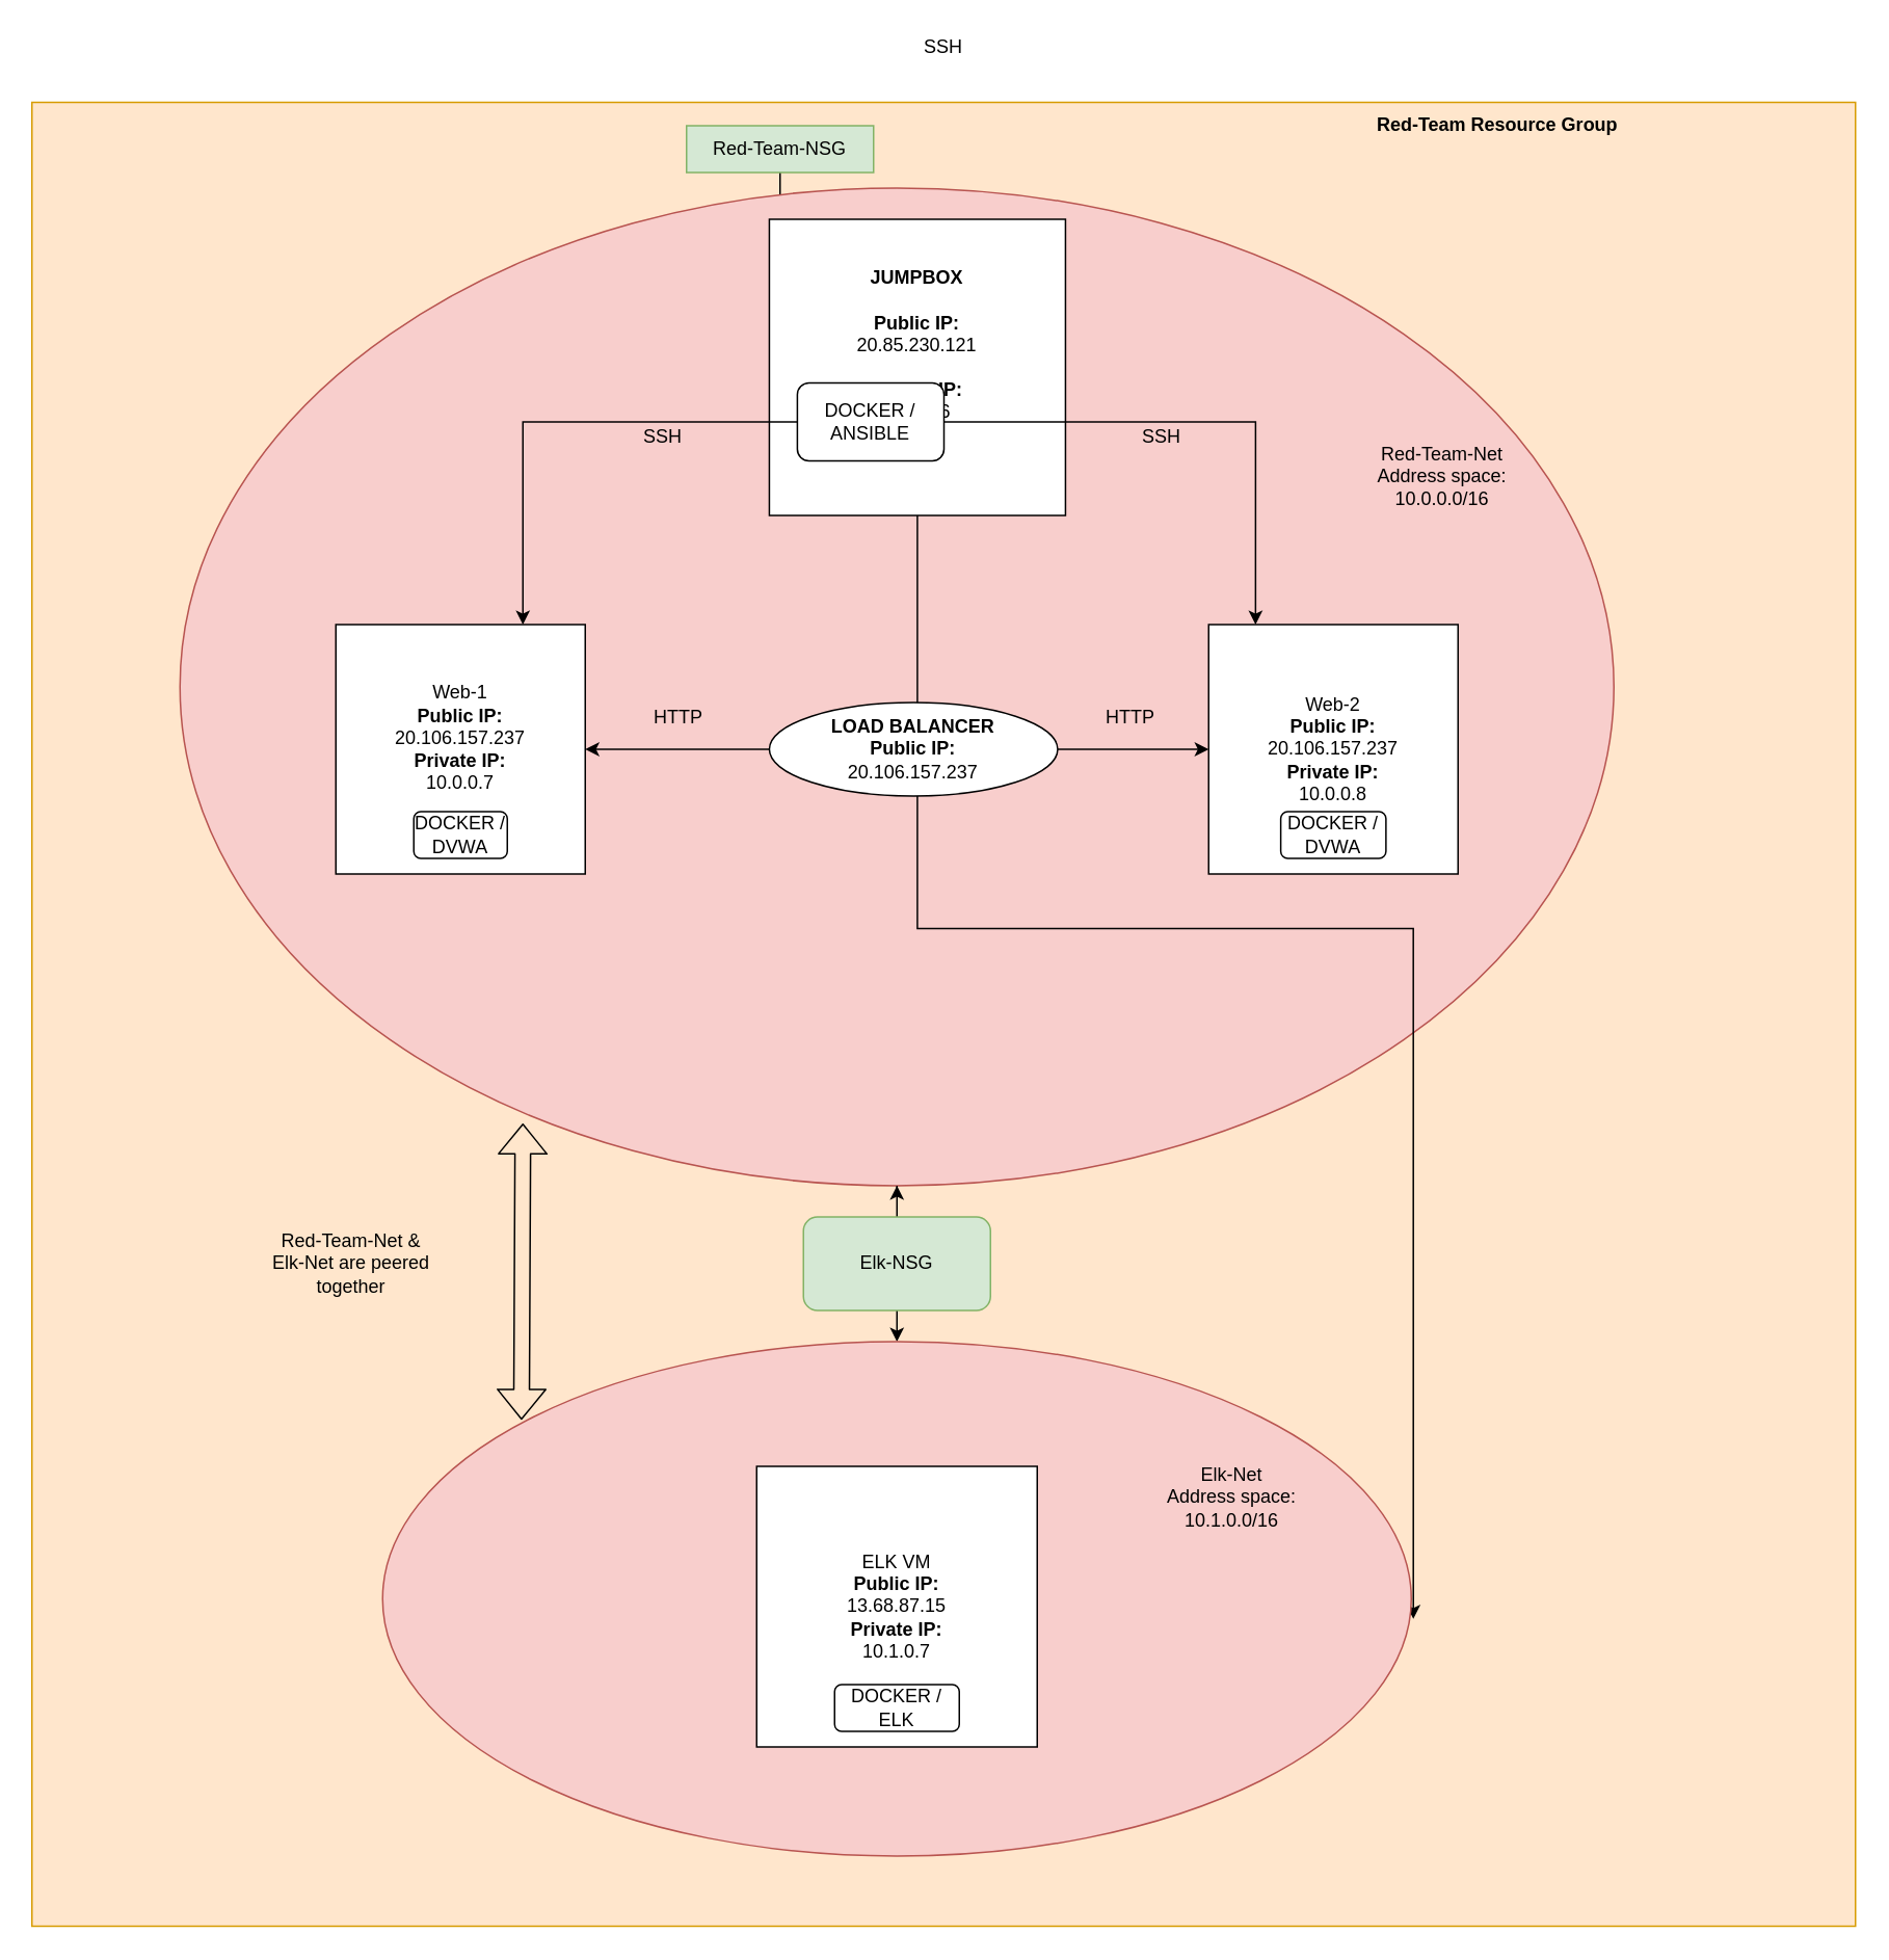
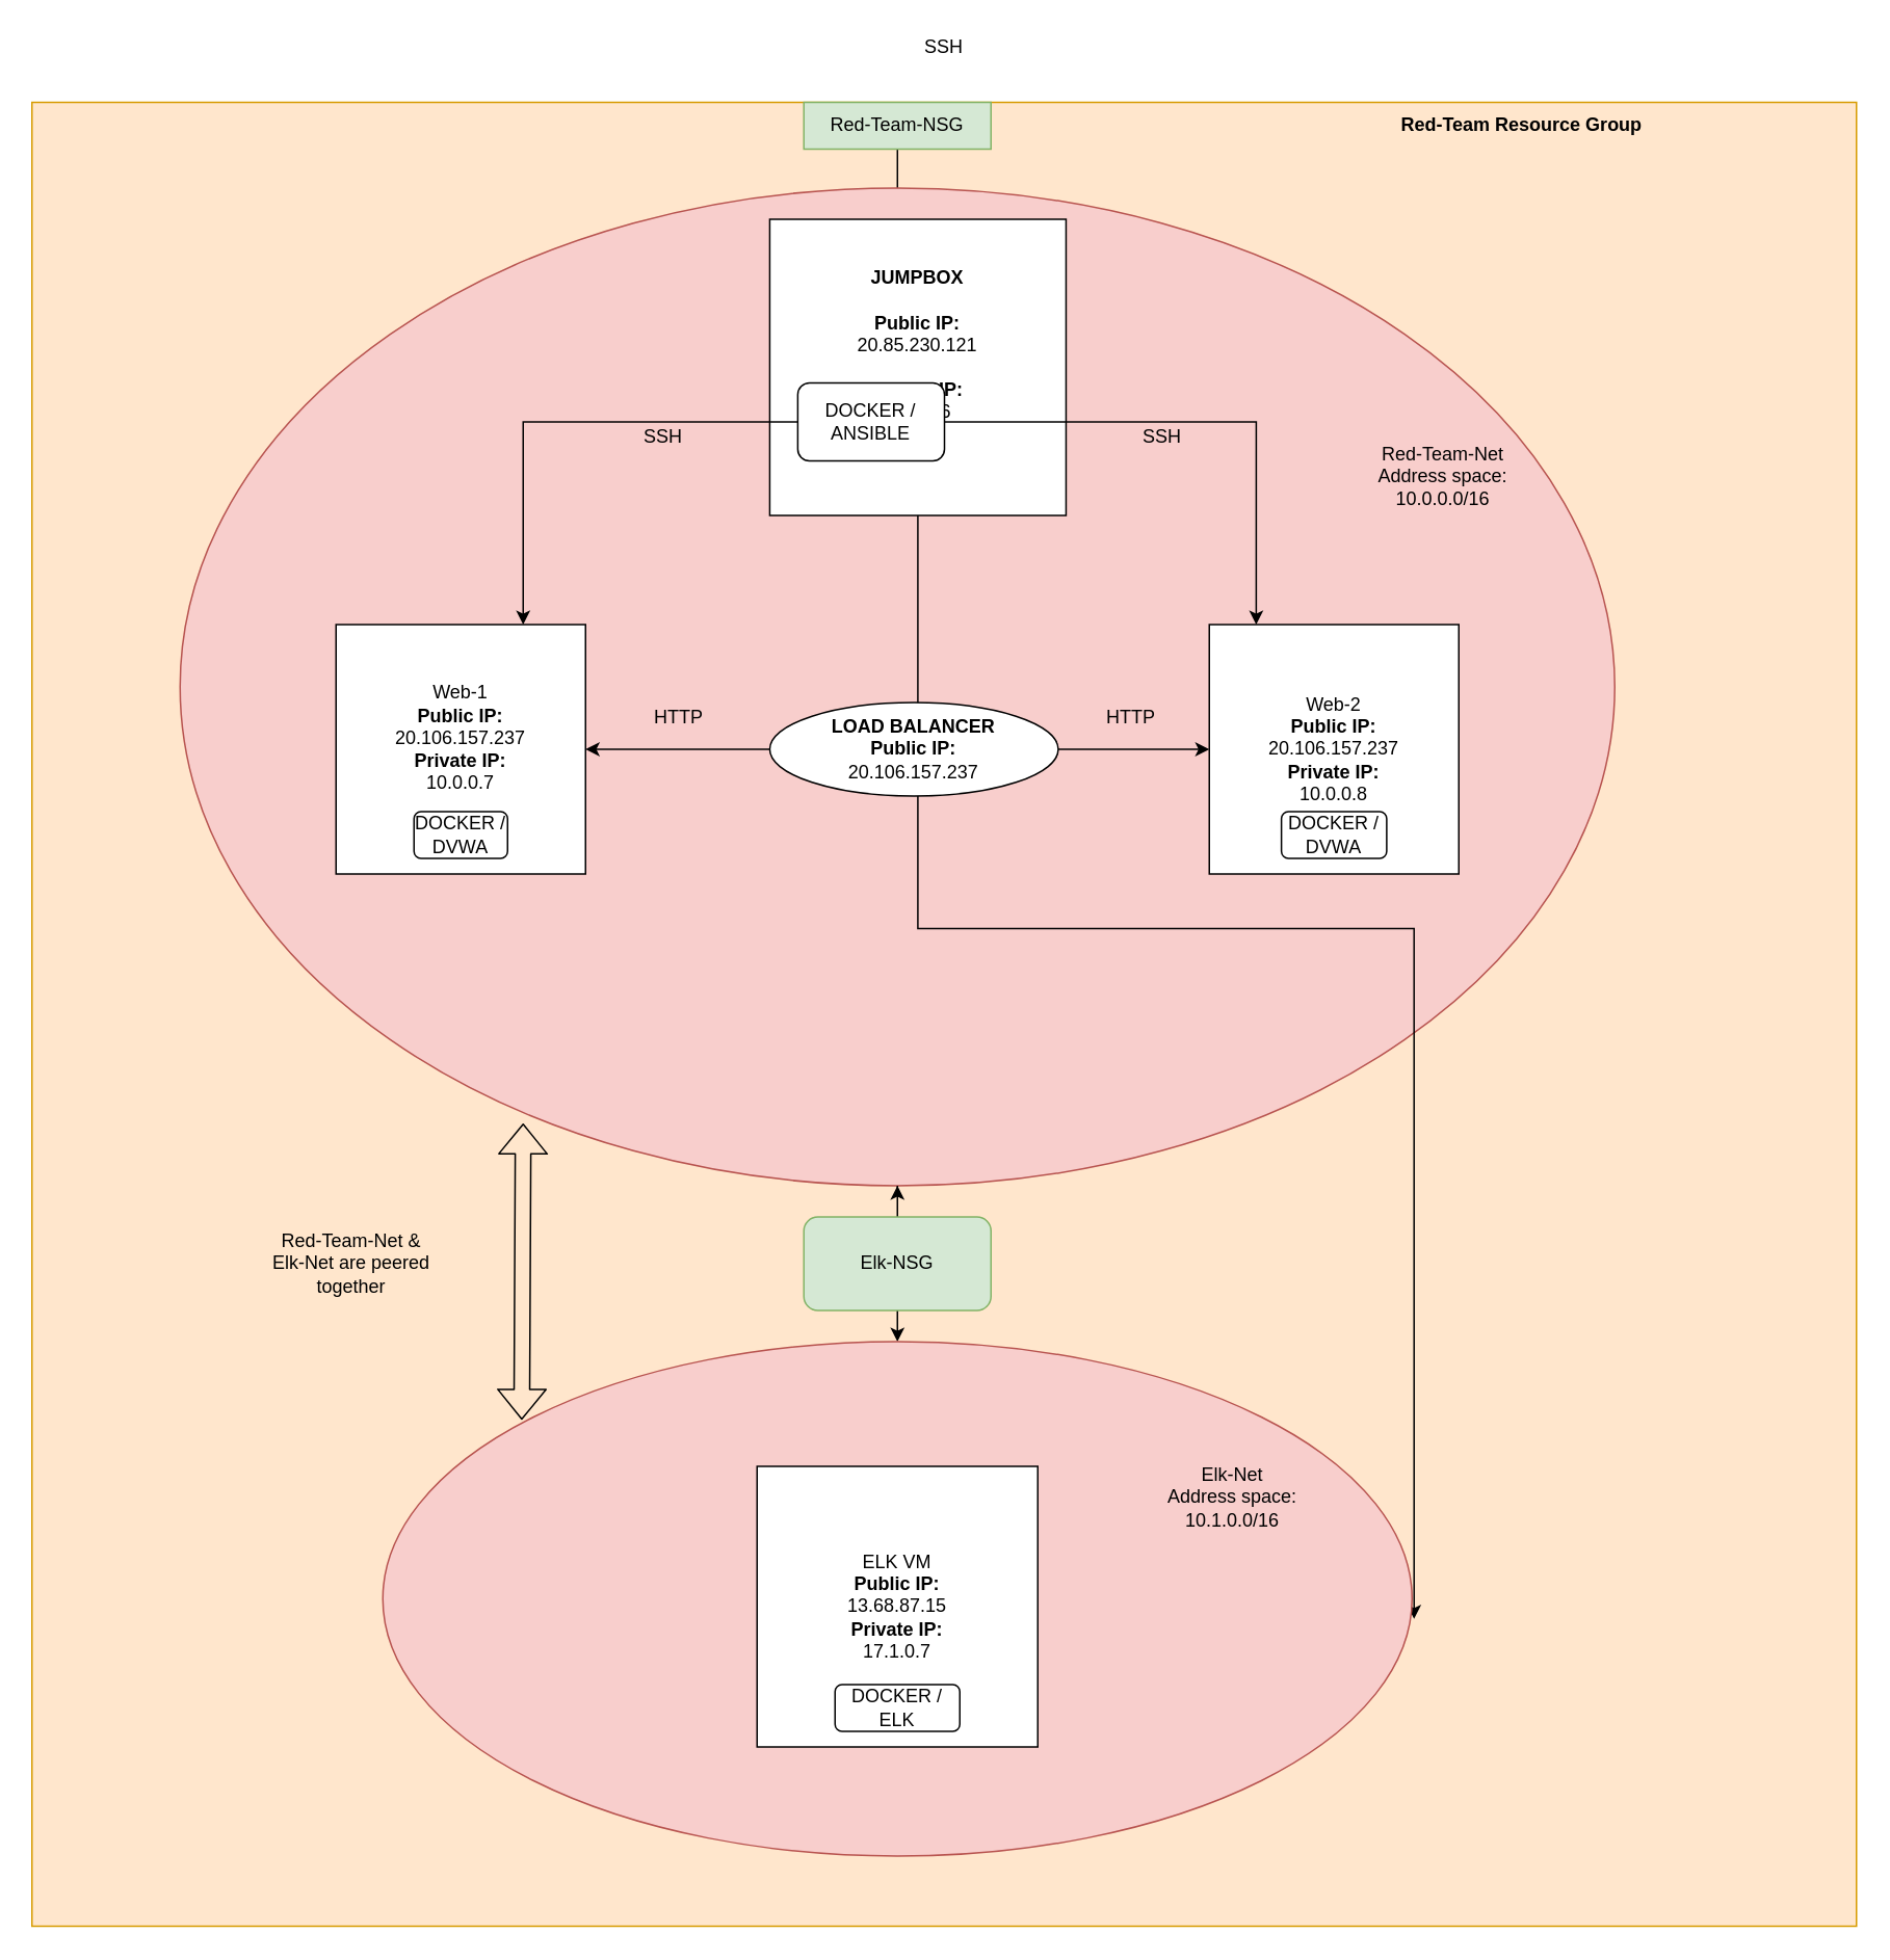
  <mxCell id="0" />
  <mxCell id="1" parent="0" />
  <mxCell id="2" value="" style="whiteSpace=wrap;html=1;aspect=fixed;fillColor=#ffe6cc;strokeColor=#d79b00;" parent="1" vertex="1"><mxGeometry x="20" y="65" width="1170" height="1170" as="geometry" /></mxCell>
- <mxCell id="3" value="Red-Team Resource Group" style="text;html=1;align=center;verticalAlign=middle;resizable=0;points=[];autosize=1;fontStyle=1;" parent="1" vertex="1"><mxGeometry x="875" y="70" width="170" height="20" as="geometry" /></mxCell>
+ <mxCell id="3" value="Red-Team Resource Group" style="text;html=1;align=center;verticalAlign=middle;resizable=0;points=[];autosize=1;fontStyle=1;" parent="1" vertex="1"><mxGeometry x="890" y="70" width="170" height="20" as="geometry" /></mxCell>
  <mxCell id="4" style="edgeStyle=orthogonalEdgeStyle;rounded=0;orthogonalLoop=1;jettySize=auto;html=1;entryX=0.431;entryY=0.053;entryDx=0;entryDy=0;entryPerimeter=0;" parent="1" source="5" target="9" edge="1"><mxGeometry relative="1" as="geometry" /></mxCell>
- <mxCell id="5" value="Red-Team-NSG" style="rounded=0;whiteSpace=wrap;html=1;fillColor=#d5e8d4;strokeColor=#82b366;" parent="1" vertex="1"><mxGeometry x="440" y="80" width="120" height="30" as="geometry" /></mxCell>
+ <mxCell id="5" value="Red-Team-NSG" style="rounded=0;whiteSpace=wrap;html=1;fillColor=#d5e8d4;strokeColor=#82b366;" parent="1" vertex="1"><mxGeometry x="515" y="65" width="120" height="30" as="geometry" /></mxCell>
  <mxCell id="6" value="" style="ellipse;whiteSpace=wrap;html=1;fillColor=#f8cecc;strokeColor=#b85450;" parent="1" vertex="1"><mxGeometry x="115" y="120" width="920" height="640" as="geometry" /></mxCell>
  <mxCell id="7" value="&lt;div&gt;Red-Team-Net&lt;/div&gt;&lt;div&gt;&lt;div class=&quot;fxc-copyablelabel-temp-element&quot;&gt;Address space: 10.0.0.0/16&lt;/div&gt;&lt;/div&gt;" style="text;html=1;strokeColor=none;fillColor=none;align=center;verticalAlign=middle;whiteSpace=wrap;rounded=0;" parent="1" vertex="1"><mxGeometry x="875" y="285" width="100" height="40" as="geometry" /></mxCell>
  <mxCell id="8" style="edgeStyle=orthogonalEdgeStyle;rounded=0;orthogonalLoop=1;jettySize=auto;html=1;entryX=1.002;entryY=0.539;entryDx=0;entryDy=0;entryPerimeter=0;" edge="1" parent="1" source="9" target="28"><mxGeometry relative="1" as="geometry" /></mxCell>
  <mxCell id="9" value="&lt;div&gt;&lt;b&gt;JUMPBOX&lt;/b&gt;&lt;/div&gt;&lt;div&gt;&lt;br&gt;&lt;/div&gt;&lt;div&gt;&lt;b&gt;Public IP:&lt;/b&gt; &lt;br&gt;&lt;div class=&quot;fxc-copyablelabel-temp-element&quot;&gt;20.85.230.121&lt;/div&gt;&lt;div class=&quot;fxc-copyablelabel-temp-element&quot;&gt;&lt;br&gt;&lt;/div&gt;&lt;div class=&quot;fxc-copyablelabel-temp-element&quot;&gt;&lt;b&gt;Private IP:&lt;/b&gt; &lt;br&gt;            &lt;div class=&quot;ext-overview-property-value&quot;&gt;10.0.0.6&lt;/div&gt;&lt;div class=&quot;ext-overview-property-value&quot;&gt;&lt;br&gt;&lt;/div&gt;&lt;div class=&quot;ext-overview-property-value&quot;&gt;&lt;br&gt;&lt;/div&gt;&lt;/div&gt;&lt;/div&gt;" style="whiteSpace=wrap;html=1;aspect=fixed;" parent="1" vertex="1"><mxGeometry x="493.13" y="140" width="190" height="190" as="geometry" /></mxCell>
  <mxCell id="10" value="&lt;div&gt;Web-2&lt;/div&gt;&lt;div&gt;&lt;b&gt;Public IP:&lt;/b&gt;&lt;/div&gt;&lt;div&gt;20.106.157.237&lt;/div&gt;&lt;div&gt;&lt;b&gt;Private IP:&lt;/b&gt; &lt;br&gt;&lt;/div&gt;&lt;div&gt;10.0.0.8&lt;br&gt;&lt;/div&gt;" style="whiteSpace=wrap;html=1;aspect=fixed;" parent="1" vertex="1"><mxGeometry x="775" y="400" width="160" height="160" as="geometry" /></mxCell>
  <mxCell id="11" value="&lt;div&gt;Web-1&lt;/div&gt;&lt;div&gt;&lt;b&gt;Public IP:&lt;/b&gt; &lt;br&gt;&lt;/div&gt;&lt;div&gt;20.106.157.237&lt;/div&gt;&lt;div&gt;&lt;b&gt;Private IP:&lt;/b&gt; &lt;br&gt;&lt;/div&gt;&lt;div&gt;10.0.0.7&lt;br&gt;&lt;/div&gt;&lt;div&gt;&lt;br&gt;&lt;/div&gt;" style="whiteSpace=wrap;html=1;aspect=fixed;" parent="1" vertex="1"><mxGeometry x="215" y="400" width="160" height="160" as="geometry" /></mxCell>
  <mxCell id="12" style="edgeStyle=orthogonalEdgeStyle;rounded=0;orthogonalLoop=1;jettySize=auto;html=1;exitX=0;exitY=0.5;exitDx=0;exitDy=0;" parent="1" source="14" target="11" edge="1"><mxGeometry relative="1" as="geometry" /></mxCell>
  <mxCell id="13" style="edgeStyle=orthogonalEdgeStyle;rounded=0;orthogonalLoop=1;jettySize=auto;html=1;" parent="1" source="14" target="10" edge="1"><mxGeometry relative="1" as="geometry" /></mxCell>
  <mxCell id="14" value="&lt;div&gt;&lt;b&gt;LOAD BALANCER&lt;/b&gt;&lt;/div&gt;&lt;div&gt;&lt;b&gt;Public IP: &lt;/b&gt;&lt;br&gt;&lt;div class=&quot;fxc-copyablelabel-temp-element&quot;&gt;20.106.157.237&lt;/div&gt;&lt;/div&gt;" style="ellipse;whiteSpace=wrap;html=1;" parent="1" vertex="1"><mxGeometry x="493.13" y="450" width="185" height="60" as="geometry" /></mxCell>
  <mxCell id="15" style="edgeStyle=orthogonalEdgeStyle;rounded=0;orthogonalLoop=1;jettySize=auto;html=1;entryX=0.188;entryY=0;entryDx=0;entryDy=0;entryPerimeter=0;" parent="1" source="17" target="10" edge="1"><mxGeometry relative="1" as="geometry" /></mxCell>
  <mxCell id="16" style="edgeStyle=orthogonalEdgeStyle;rounded=0;orthogonalLoop=1;jettySize=auto;html=1;entryX=0.75;entryY=0;entryDx=0;entryDy=0;" parent="1" source="17" target="11" edge="1"><mxGeometry relative="1" as="geometry" /></mxCell>
  <mxCell id="17" value="DOCKER / ANSIBLE" style="rounded=1;whiteSpace=wrap;html=1;" parent="1" vertex="1"><mxGeometry x="511.1" y="245" width="94.07" height="50" as="geometry" /></mxCell>
  <mxCell id="18" value="DOCKER / DVWA" style="rounded=1;whiteSpace=wrap;html=1;" parent="1" vertex="1"><mxGeometry x="821.25" y="520" width="67.5" height="30" as="geometry" /></mxCell>
  <mxCell id="19" value="DOCKER / DVWA" style="rounded=1;whiteSpace=wrap;html=1;" parent="1" vertex="1"><mxGeometry x="265" y="520" width="60" height="30" as="geometry" /></mxCell>
  <mxCell id="20" value="SSH" style="text;html=1;strokeColor=none;fillColor=none;align=center;verticalAlign=middle;whiteSpace=wrap;rounded=0;" parent="1" vertex="1"><mxGeometry x="405" y="260" width="40" height="40" as="geometry" /></mxCell>
  <mxCell id="21" value="SSH" style="text;html=1;strokeColor=none;fillColor=none;align=center;verticalAlign=middle;whiteSpace=wrap;rounded=0;" parent="1" vertex="1"><mxGeometry x="725" y="270" width="40" height="20" as="geometry" /></mxCell>
  <mxCell id="22" value="SSH" style="text;html=1;strokeColor=none;fillColor=none;align=center;verticalAlign=middle;whiteSpace=wrap;rounded=0;" parent="1" vertex="1"><mxGeometry x="585" y="20" width="40" height="20" as="geometry" /></mxCell>
  <mxCell id="23" value="HTTP" style="text;html=1;strokeColor=none;fillColor=none;align=center;verticalAlign=middle;whiteSpace=wrap;rounded=0;" parent="1" vertex="1"><mxGeometry x="415" y="450" width="40" height="20" as="geometry" /></mxCell>
  <mxCell id="24" value="HTTP" style="text;html=1;strokeColor=none;fillColor=none;align=center;verticalAlign=middle;whiteSpace=wrap;rounded=0;" parent="1" vertex="1"><mxGeometry x="705" y="450" width="40" height="20" as="geometry" /></mxCell>
  <mxCell id="25" style="edgeStyle=orthogonalEdgeStyle;rounded=0;orthogonalLoop=1;jettySize=auto;html=1;exitX=0.5;exitY=1;exitDx=0;exitDy=0;entryX=0.5;entryY=0;entryDx=0;entryDy=0;" edge="1" parent="1" source="27" target="28"><mxGeometry relative="1" as="geometry" /></mxCell>
  <mxCell id="26" style="edgeStyle=orthogonalEdgeStyle;rounded=0;orthogonalLoop=1;jettySize=auto;html=1;entryX=0.5;entryY=1;entryDx=0;entryDy=0;" edge="1" parent="1" source="27" target="6"><mxGeometry relative="1" as="geometry" /></mxCell>
  <mxCell id="27" value="Elk-NSG" style="rounded=1;whiteSpace=wrap;html=1;fillColor=#d5e8d4;strokeColor=#82b366;" vertex="1" parent="1"><mxGeometry x="515" y="780" width="120" height="60" as="geometry" /></mxCell>
  <mxCell id="28" value="" style="ellipse;whiteSpace=wrap;html=1;fillColor=#f8cecc;strokeColor=#b85450;" vertex="1" parent="1"><mxGeometry x="245" y="860" width="660" height="330" as="geometry" /></mxCell>
- <mxCell id="29" value="&lt;div&gt;ELK VM&lt;/div&gt;&lt;div&gt;&lt;b&gt;Public IP:&lt;/b&gt; &lt;br&gt;&lt;/div&gt;&lt;div&gt;13.68.87.15&lt;/div&gt;&lt;div&gt;&lt;b&gt;Private IP:&lt;/b&gt;&lt;/div&gt;&lt;div&gt;10.1.0.7&lt;br&gt;&lt;/div&gt;" style="whiteSpace=wrap;html=1;aspect=fixed;" vertex="1" parent="1"><mxGeometry x="485" y="940" width="180" height="180" as="geometry" /></mxCell>
+ <mxCell id="29" value="&lt;div&gt;ELK VM&lt;/div&gt;&lt;div&gt;&lt;b&gt;Public IP:&lt;/b&gt; &lt;br&gt;&lt;/div&gt;&lt;div&gt;13.68.87.15&lt;/div&gt;&lt;div&gt;&lt;b&gt;Private IP:&lt;/b&gt;&lt;/div&gt;&lt;div&gt;17.1.0.7&lt;br&gt;&lt;/div&gt;" style="whiteSpace=wrap;html=1;aspect=fixed;" vertex="1" parent="1"><mxGeometry x="485" y="940" width="180" height="180" as="geometry" /></mxCell>
  <mxCell id="30" value="DOCKER / ELK" style="rounded=1;whiteSpace=wrap;html=1;" vertex="1" parent="1"><mxGeometry x="535" y="1080" width="80" height="30" as="geometry" /></mxCell>
  <mxCell id="31" value="&lt;div&gt;Elk-Net&lt;/div&gt;&lt;div&gt;Address space:&lt;/div&gt;&lt;div&gt;10.1.0.0/16&lt;br&gt;&lt;/div&gt;" style="text;html=1;strokeColor=none;fillColor=none;align=center;verticalAlign=middle;whiteSpace=wrap;rounded=0;" vertex="1" parent="1"><mxGeometry x="745" y="940" width="90" height="40" as="geometry" /></mxCell>
  <mxCell id="32" value="" style="shape=flexArrow;endArrow=classic;startArrow=classic;html=1;exitX=0.135;exitY=0.152;exitDx=0;exitDy=0;exitPerimeter=0;" edge="1" parent="1" source="28"><mxGeometry width="100" height="100" relative="1" as="geometry"><mxPoint x="335" y="840" as="sourcePoint" /><mxPoint x="335" y="720" as="targetPoint" /></mxGeometry></mxCell>
  <mxCell id="33" value="Red-Team-Net &amp;amp; Elk-Net are peered together" style="text;html=1;strokeColor=none;fillColor=none;align=center;verticalAlign=middle;whiteSpace=wrap;rounded=0;" vertex="1" parent="1"><mxGeometry x="170" y="770" width="110" height="80" as="geometry" /></mxCell>
